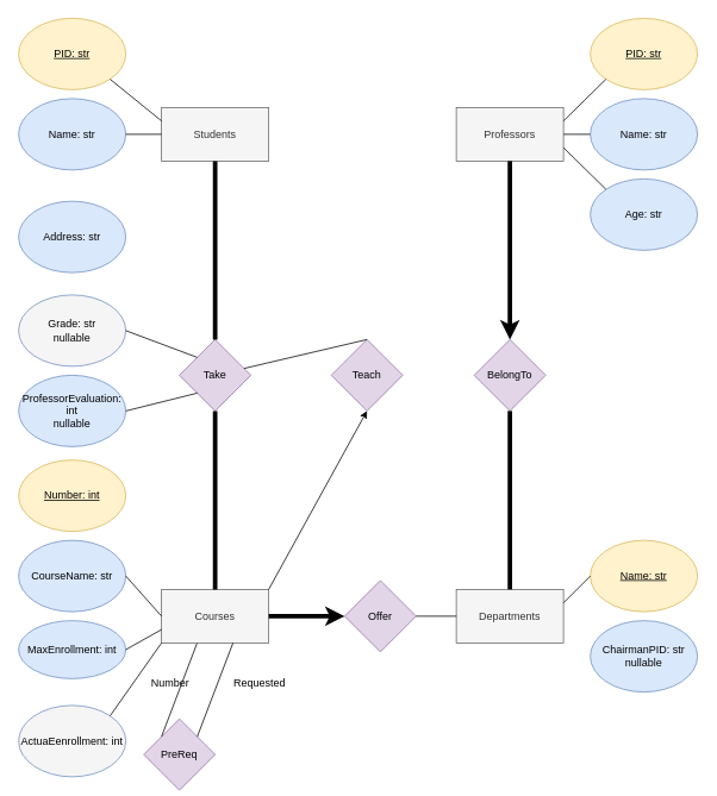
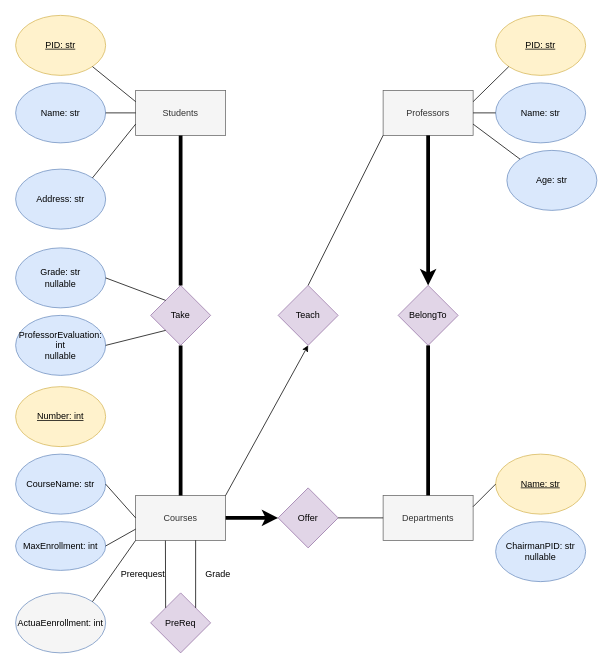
  <mxCell id="0" />
  <mxCell id="1" parent="0" />
  <mxCell id="2" value="Students" style="rounded=0;whiteSpace=wrap;html=1;fillColor=#f5f5f5;fontColor=#333333;strokeColor=#666666;" parent="1" vertex="1"><mxGeometry x="180" y="120" width="120" height="60" as="geometry" /></mxCell>
  <mxCell id="3" value="&lt;u&gt;PID: str&lt;/u&gt;" style="ellipse;whiteSpace=wrap;html=1;fillColor=#fff2cc;strokeColor=#d6b656;" parent="1" vertex="1"><mxGeometry x="20" y="20" width="120" height="80" as="geometry" /></mxCell>
  <mxCell id="4" value="Name: str" style="ellipse;whiteSpace=wrap;html=1;fillColor=#dae8fc;strokeColor=#6c8ebf;" parent="1" vertex="1"><mxGeometry x="20" y="110" width="120" height="80" as="geometry" /></mxCell>
  <mxCell id="5" value="Address: str" style="ellipse;whiteSpace=wrap;html=1;fillColor=#dae8fc;strokeColor=#6c8ebf;" parent="1" vertex="1"><mxGeometry x="20" y="225" width="120" height="80" as="geometry" /></mxCell>
  <mxCell id="6" value="Professors" style="rounded=0;whiteSpace=wrap;html=1;fillColor=#f5f5f5;fontColor=#333333;strokeColor=#666666;" parent="1" vertex="1"><mxGeometry x="510" y="120" width="120" height="60" as="geometry" /></mxCell>
  <mxCell id="7" value="&lt;u&gt;PID: str&lt;/u&gt;" style="ellipse;whiteSpace=wrap;html=1;fillColor=#fff2cc;strokeColor=#d6b656;" parent="1" vertex="1"><mxGeometry x="660" y="20" width="120" height="80" as="geometry" /></mxCell>
  <mxCell id="8" value="Name: str" style="ellipse;whiteSpace=wrap;html=1;fillColor=#dae8fc;strokeColor=#6c8ebf;" parent="1" vertex="1"><mxGeometry x="660" y="110" width="120" height="80" as="geometry" /></mxCell>
  <mxCell id="9" value="Departments" style="rounded=0;whiteSpace=wrap;html=1;fillColor=#f5f5f5;fontColor=#333333;strokeColor=#666666;" parent="1" vertex="1"><mxGeometry x="510" y="660" width="120" height="60" as="geometry" /></mxCell>
- <mxCell id="10" value="Age: str" style="ellipse;whiteSpace=wrap;html=1;fillColor=#dae8fc;strokeColor=#6c8ebf;" parent="1" vertex="1"><mxGeometry x="660" y="200" width="120" height="80" as="geometry" /></mxCell>
+ <mxCell id="10" value="Age: str" style="ellipse;whiteSpace=wrap;html=1;fillColor=#dae8fc;strokeColor=#6c8ebf;" parent="1" vertex="1"><mxGeometry x="675" y="200" width="120" height="80" as="geometry" /></mxCell>
  <mxCell id="11" value="Courses" style="rounded=0;whiteSpace=wrap;html=1;fillColor=#f5f5f5;fontColor=#333333;strokeColor=#666666;" parent="1" vertex="1"><mxGeometry x="180" y="660" width="120" height="60" as="geometry" /></mxCell>
  <mxCell id="12" value="CourseName: str" style="ellipse;whiteSpace=wrap;html=1;fillColor=#dae8fc;strokeColor=#6c8ebf;" parent="1" vertex="1"><mxGeometry x="20" y="605" width="120" height="80" as="geometry" /></mxCell>
  <mxCell id="13" value="&lt;u&gt;Number: int&lt;/u&gt;" style="ellipse;whiteSpace=wrap;html=1;fillColor=#fff2cc;strokeColor=#d6b656;" parent="1" vertex="1"><mxGeometry x="20" y="515" width="120" height="80" as="geometry" /></mxCell>
  <mxCell id="14" value="MaxEnrollment: int" style="ellipse;whiteSpace=wrap;html=1;fillColor=#dae8fc;strokeColor=#6c8ebf;" parent="1" vertex="1"><mxGeometry x="20" y="695" width="120" height="65" as="geometry" /></mxCell>
  <mxCell id="15" value="ActuaEenrollment: int" style="ellipse;whiteSpace=wrap;html=1;fillColor=#f5f5f5;strokeColor=#6c8ebf;" parent="1" vertex="1"><mxGeometry x="20" y="790" width="120" height="80" as="geometry" /></mxCell>
  <mxCell id="16" value="&lt;u&gt;Name: str&lt;/u&gt;" style="ellipse;whiteSpace=wrap;html=1;fillColor=#fff2cc;strokeColor=#d6b656;" parent="1" vertex="1"><mxGeometry x="660" y="605" width="120" height="80" as="geometry" /></mxCell>
  <mxCell id="17" value="ChairmanPID: str&lt;br&gt;nullable" style="ellipse;whiteSpace=wrap;html=1;fillColor=#dae8fc;strokeColor=#6c8ebf;" parent="1" vertex="1"><mxGeometry x="660" y="695" width="120" height="80" as="geometry" /></mxCell>
  <mxCell id="18" value="" style="endArrow=none;html=1;rounded=0;exitX=1;exitY=1;exitDx=0;exitDy=0;entryX=0;entryY=0.25;entryDx=0;entryDy=0;" parent="1" source="3" target="2" edge="1"><mxGeometry width="50" height="50" relative="1" as="geometry"><mxPoint x="320" y="410" as="sourcePoint" /><mxPoint x="370" y="360" as="targetPoint" /></mxGeometry></mxCell>
  <mxCell id="19" value="" style="endArrow=none;html=1;rounded=0;exitX=1;exitY=0.5;exitDx=0;exitDy=0;entryX=0;entryY=0.5;entryDx=0;entryDy=0;" parent="1" source="4" target="2" edge="1"><mxGeometry width="50" height="50" relative="1" as="geometry"><mxPoint x="320" y="410" as="sourcePoint" /><mxPoint x="370" y="360" as="targetPoint" /></mxGeometry></mxCell>
+ <mxCell id="20" value="" style="endArrow=none;html=1;rounded=0;exitX=1;exitY=0;exitDx=0;exitDy=0;entryX=0;entryY=0.75;entryDx=0;entryDy=0;" parent="1" source="5" target="2" edge="1"><mxGeometry width="50" height="50" relative="1" as="geometry"><mxPoint x="320" y="410" as="sourcePoint" /><mxPoint x="370" y="360" as="targetPoint" /></mxGeometry></mxCell>
  <mxCell id="21" value="" style="endArrow=none;html=1;rounded=0;exitX=1;exitY=0.5;exitDx=0;exitDy=0;entryX=0;entryY=0.5;entryDx=0;entryDy=0;" parent="1" source="12" target="11" edge="1"><mxGeometry width="50" height="50" relative="1" as="geometry"><mxPoint x="320" y="580" as="sourcePoint" /><mxPoint x="370" y="530" as="targetPoint" /></mxGeometry></mxCell>
  <mxCell id="22" value="" style="endArrow=none;html=1;rounded=0;exitX=1;exitY=0.5;exitDx=0;exitDy=0;entryX=0;entryY=0.75;entryDx=0;entryDy=0;" parent="1" source="14" target="11" edge="1"><mxGeometry width="50" height="50" relative="1" as="geometry"><mxPoint x="320" y="580" as="sourcePoint" /><mxPoint x="370" y="530" as="targetPoint" /></mxGeometry></mxCell>
  <mxCell id="23" value="" style="endArrow=none;html=1;rounded=0;exitX=1;exitY=0;exitDx=0;exitDy=0;entryX=0;entryY=1;entryDx=0;entryDy=0;" parent="1" source="15" target="11" edge="1"><mxGeometry width="50" height="50" relative="1" as="geometry"><mxPoint x="320" y="580" as="sourcePoint" /><mxPoint x="370" y="530" as="targetPoint" /></mxGeometry></mxCell>
  <mxCell id="24" value="" style="endArrow=none;html=1;rounded=0;entryX=0;entryY=1;entryDx=0;entryDy=0;exitX=1;exitY=0.25;exitDx=0;exitDy=0;" parent="1" source="6" target="7" edge="1"><mxGeometry width="50" height="50" relative="1" as="geometry"><mxPoint x="650" y="410" as="sourcePoint" /><mxPoint x="700" y="360" as="targetPoint" /></mxGeometry></mxCell>
  <mxCell id="25" value="" style="endArrow=none;html=1;rounded=0;exitX=1;exitY=0.5;exitDx=0;exitDy=0;entryX=0;entryY=0.5;entryDx=0;entryDy=0;" parent="1" source="6" target="8" edge="1"><mxGeometry width="50" height="50" relative="1" as="geometry"><mxPoint x="650" y="410" as="sourcePoint" /><mxPoint x="700" y="360" as="targetPoint" /></mxGeometry></mxCell>
  <mxCell id="26" value="" style="endArrow=none;html=1;rounded=0;entryX=0;entryY=0;entryDx=0;entryDy=0;exitX=1;exitY=0.75;exitDx=0;exitDy=0;" parent="1" source="6" target="10" edge="1"><mxGeometry width="50" height="50" relative="1" as="geometry"><mxPoint x="650" y="410" as="sourcePoint" /><mxPoint x="700" y="360" as="targetPoint" /></mxGeometry></mxCell>
  <mxCell id="27" value="" style="endArrow=none;html=1;rounded=0;exitX=1;exitY=0.25;exitDx=0;exitDy=0;entryX=0;entryY=0.5;entryDx=0;entryDy=0;" parent="1" source="9" target="16" edge="1"><mxGeometry width="50" height="50" relative="1" as="geometry"><mxPoint x="650" y="580" as="sourcePoint" /><mxPoint x="700" y="530" as="targetPoint" /></mxGeometry></mxCell>
  <mxCell id="28" value="BelongTo" style="rhombus;whiteSpace=wrap;html=1;fillColor=#e1d5e7;strokeColor=#9673a6;" parent="1" vertex="1"><mxGeometry x="530" y="380" width="80" height="80" as="geometry" /></mxCell>
  <mxCell id="29" value="" style="endArrow=classic;html=1;rounded=0;exitX=0.5;exitY=1;exitDx=0;exitDy=0;entryX=0.5;entryY=0;entryDx=0;entryDy=0;strokeWidth=5;" parent="1" source="6" target="28" edge="1"><mxGeometry width="50" height="50" relative="1" as="geometry"><mxPoint x="440" y="410" as="sourcePoint" /><mxPoint x="490" y="360" as="targetPoint" /></mxGeometry></mxCell>
- <mxCell id="30" value="Offer" style="rhombus;whiteSpace=wrap;html=1;fillColor=#e1d5e7;strokeColor=#9673a6;" parent="1" vertex="1"><mxGeometry x="385" y="650" width="80" height="80" as="geometry" /></mxCell>
+ <mxCell id="30" value="Offer" style="rhombus;whiteSpace=wrap;html=1;fillColor=#e1d5e7;strokeColor=#9673a6;" parent="1" vertex="1"><mxGeometry x="370" y="650" width="80" height="80" as="geometry" /></mxCell>
  <mxCell id="31" value="" style="endArrow=classic;html=1;rounded=0;exitX=1;exitY=0.5;exitDx=0;exitDy=0;entryX=0;entryY=0.5;entryDx=0;entryDy=0;strokeWidth=5;" parent="1" source="11" target="30" edge="1"><mxGeometry width="50" height="50" relative="1" as="geometry"><mxPoint x="370" y="580" as="sourcePoint" /><mxPoint x="420" y="530" as="targetPoint" /></mxGeometry></mxCell>
  <mxCell id="32" value="Take" style="rhombus;whiteSpace=wrap;html=1;fillColor=#e1d5e7;strokeColor=#9673a6;" parent="1" vertex="1"><mxGeometry x="200" y="380" width="80" height="80" as="geometry" /></mxCell>
  <mxCell id="33" value="" style="endArrow=none;html=1;rounded=0;entryX=0.5;entryY=1;entryDx=0;entryDy=0;exitX=0.5;exitY=0;exitDx=0;exitDy=0;strokeWidth=5;" parent="1" source="32" target="2" edge="1"><mxGeometry width="50" height="50" relative="1" as="geometry"><mxPoint x="320" y="410" as="sourcePoint" /><mxPoint x="370" y="360" as="targetPoint" /></mxGeometry></mxCell>
  <mxCell id="34" value="" style="endArrow=none;html=1;rounded=0;entryX=0.5;entryY=1;entryDx=0;entryDy=0;exitX=0.5;exitY=0;exitDx=0;exitDy=0;strokeWidth=5;" parent="1" source="11" target="32" edge="1"><mxGeometry width="50" height="50" relative="1" as="geometry"><mxPoint x="250" y="480" as="sourcePoint" /><mxPoint x="250" y="360" as="targetPoint" /></mxGeometry></mxCell>
  <mxCell id="35" value="Teach" style="rhombus;whiteSpace=wrap;html=1;fillColor=#e1d5e7;strokeColor=#9673a6;" parent="1" vertex="1"><mxGeometry x="370" y="380" width="80" height="80" as="geometry" /></mxCell>
  <mxCell id="36" value="" style="endArrow=classic;html=1;rounded=0;entryX=0.5;entryY=1;entryDx=0;entryDy=0;exitX=1;exitY=0;exitDx=0;exitDy=0;" parent="1" source="11" target="35" edge="1"><mxGeometry width="50" height="50" relative="1" as="geometry"><mxPoint x="360" y="780" as="sourcePoint" /><mxPoint x="410" y="730" as="targetPoint" /></mxGeometry></mxCell>
- <mxCell id="37" value="" style="endArrow=none;html=1;rounded=0;exitX=0.5;exitY=0;exitDx=0;exitDy=0;" parent="1" source="35" target="32" edge="1"><mxGeometry width="50" height="50" relative="1" as="geometry"><mxPoint x="360" y="610" as="sourcePoint" /><mxPoint x="410" y="560" as="targetPoint" /></mxGeometry></mxCell>
- <mxCell id="38" value="PreReq" style="rhombus;whiteSpace=wrap;html=1;fillColor=#e1d5e7;strokeColor=#9673a6;" parent="1" vertex="1"><mxGeometry x="160" y="805" width="80" height="80" as="geometry" /></mxCell>
+ <mxCell id="37" value="" style="endArrow=none;html=1;rounded=0;entryX=0;entryY=1;entryDx=0;entryDy=0;exitX=0.5;exitY=0;exitDx=0;exitDy=0;" parent="1" source="35" target="6" edge="1"><mxGeometry width="50" height="50" relative="1" as="geometry"><mxPoint x="360" y="610" as="sourcePoint" /><mxPoint x="410" y="560" as="targetPoint" /></mxGeometry></mxCell>
+ <mxCell id="38" value="PreReq" style="rhombus;whiteSpace=wrap;html=1;fillColor=#e1d5e7;strokeColor=#9673a6;" parent="1" vertex="1"><mxGeometry x="200" y="790" width="80" height="80" as="geometry" /></mxCell>
  <mxCell id="39" value="" style="endArrow=none;html=1;rounded=0;exitX=0;exitY=0;exitDx=0;exitDy=0;entryX=0.331;entryY=1.006;entryDx=0;entryDy=0;entryPerimeter=0;" parent="1" source="38" target="11" edge="1"><mxGeometry width="50" height="50" relative="1" as="geometry"><mxPoint x="360" y="780" as="sourcePoint" /><mxPoint x="410" y="730" as="targetPoint" /></mxGeometry></mxCell>
  <mxCell id="40" value="" style="endArrow=none;html=1;rounded=0;exitX=1;exitY=0;exitDx=0;exitDy=0;" parent="1" source="38" edge="1"><mxGeometry width="50" height="50" relative="1" as="geometry"><mxPoint x="360" y="780" as="sourcePoint" /><mxPoint x="260" y="720" as="targetPoint" /></mxGeometry></mxCell>
  <mxCell id="41" value="" style="endArrow=none;html=1;rounded=0;entryX=0;entryY=0.5;entryDx=0;entryDy=0;exitX=1;exitY=0.5;exitDx=0;exitDy=0;" parent="1" source="30" target="9" edge="1"><mxGeometry width="50" height="50" relative="1" as="geometry"><mxPoint x="360" y="780" as="sourcePoint" /><mxPoint x="410" y="730" as="targetPoint" /></mxGeometry></mxCell>
  <mxCell id="42" value="" style="endArrow=none;html=1;rounded=0;entryX=0.5;entryY=1;entryDx=0;entryDy=0;exitX=0.5;exitY=0;exitDx=0;exitDy=0;strokeWidth=5;" parent="1" source="9" target="28" edge="1"><mxGeometry width="50" height="50" relative="1" as="geometry"><mxPoint x="360" y="780" as="sourcePoint" /><mxPoint x="410" y="730" as="targetPoint" /></mxGeometry></mxCell>
- <mxCell id="43" value="Number" style="text;html=1;strokeColor=none;fillColor=none;align=center;verticalAlign=middle;whiteSpace=wrap;rounded=0;" parent="1" vertex="1"><mxGeometry x="160" y="750" width="60" height="30" as="geometry" /></mxCell>
- <mxCell id="44" value="Requested" style="text;html=1;strokeColor=none;fillColor=none;align=center;verticalAlign=middle;whiteSpace=wrap;rounded=0;" parent="1" vertex="1"><mxGeometry x="260" y="750" width="60" height="30" as="geometry" /></mxCell>
- <mxCell id="45" value="Grade: str&lt;br&gt;nullable" style="ellipse;whiteSpace=wrap;html=1;fillColor=#f5f5f5;strokeColor=#6c8ebf;" parent="1" vertex="1"><mxGeometry x="20" y="330" width="120" height="80" as="geometry" /></mxCell>
+ <mxCell id="43" value="Prerequest" style="text;html=1;strokeColor=none;fillColor=none;align=center;verticalAlign=middle;whiteSpace=wrap;rounded=0;" parent="1" vertex="1"><mxGeometry x="160" y="750" width="60" height="30" as="geometry" /></mxCell>
+ <mxCell id="44" value="Grade" style="text;html=1;strokeColor=none;fillColor=none;align=center;verticalAlign=middle;whiteSpace=wrap;rounded=0;" parent="1" vertex="1"><mxGeometry x="260" y="750" width="60" height="30" as="geometry" /></mxCell>
+ <mxCell id="45" value="Grade: str&lt;br&gt;nullable" style="ellipse;whiteSpace=wrap;html=1;fillColor=#dae8fc;strokeColor=#6c8ebf;" parent="1" vertex="1"><mxGeometry x="20" y="330" width="120" height="80" as="geometry" /></mxCell>
  <mxCell id="46" value="ProfessorEvaluation: int&lt;br&gt;nullable" style="ellipse;whiteSpace=wrap;html=1;fillColor=#dae8fc;strokeColor=#6c8ebf;" parent="1" vertex="1"><mxGeometry x="20" y="420" width="120" height="80" as="geometry" /></mxCell>
  <mxCell id="47" value="" style="endArrow=none;html=1;rounded=0;exitX=1;exitY=0.5;exitDx=0;exitDy=0;entryX=0;entryY=0;entryDx=0;entryDy=0;" parent="1" source="45" target="32" edge="1"><mxGeometry width="50" height="50" relative="1" as="geometry"><mxPoint x="570" y="490" as="sourcePoint" /><mxPoint x="620" y="440" as="targetPoint" /></mxGeometry></mxCell>
  <mxCell id="48" value="" style="endArrow=none;html=1;rounded=0;exitX=1;exitY=0.5;exitDx=0;exitDy=0;entryX=0;entryY=1;entryDx=0;entryDy=0;" parent="1" source="46" target="32" edge="1"><mxGeometry width="50" height="50" relative="1" as="geometry"><mxPoint x="570" y="490" as="sourcePoint" /><mxPoint x="620" y="440" as="targetPoint" /></mxGeometry></mxCell>
